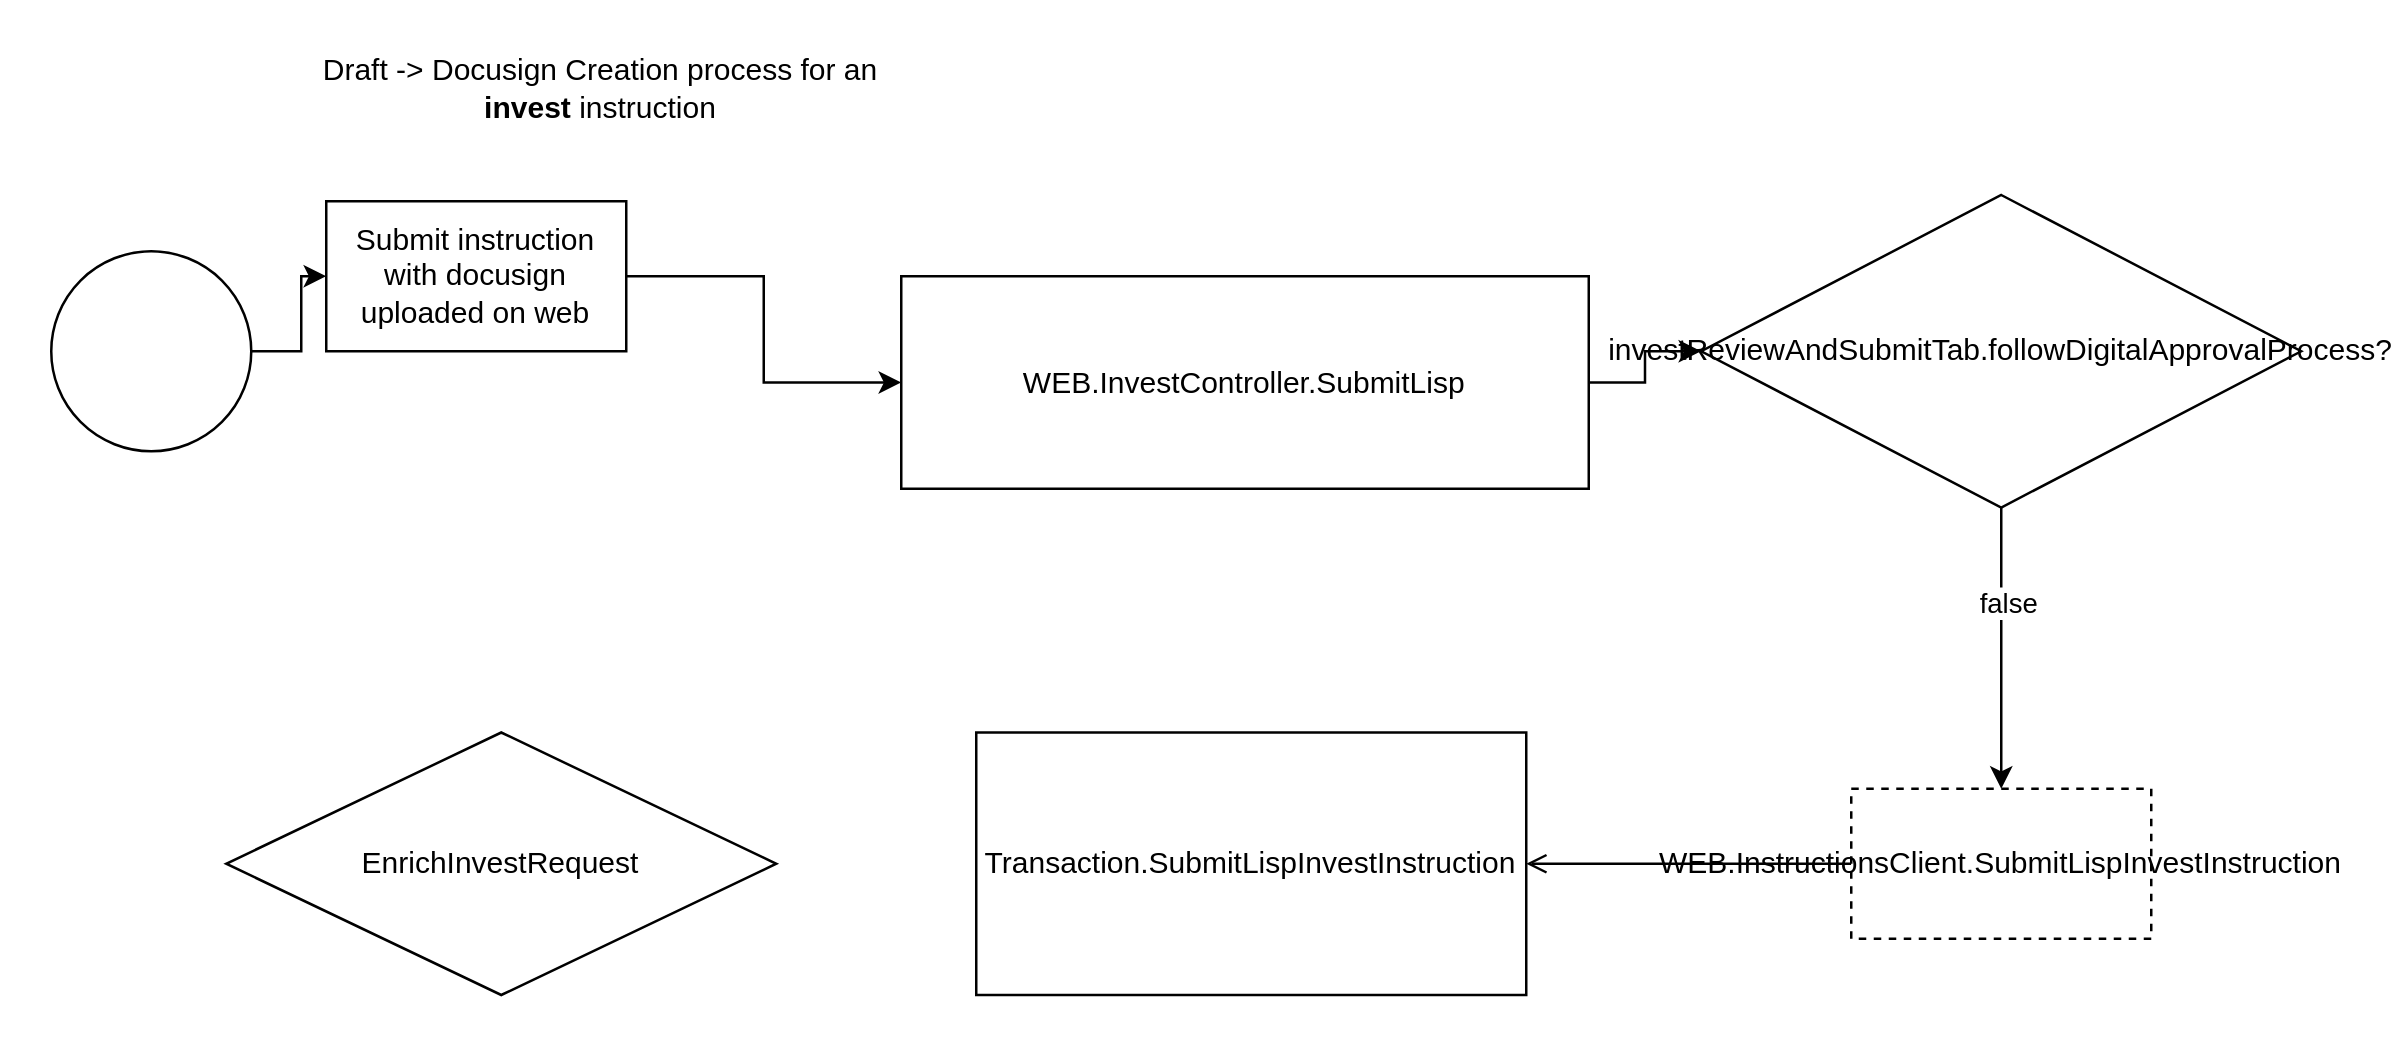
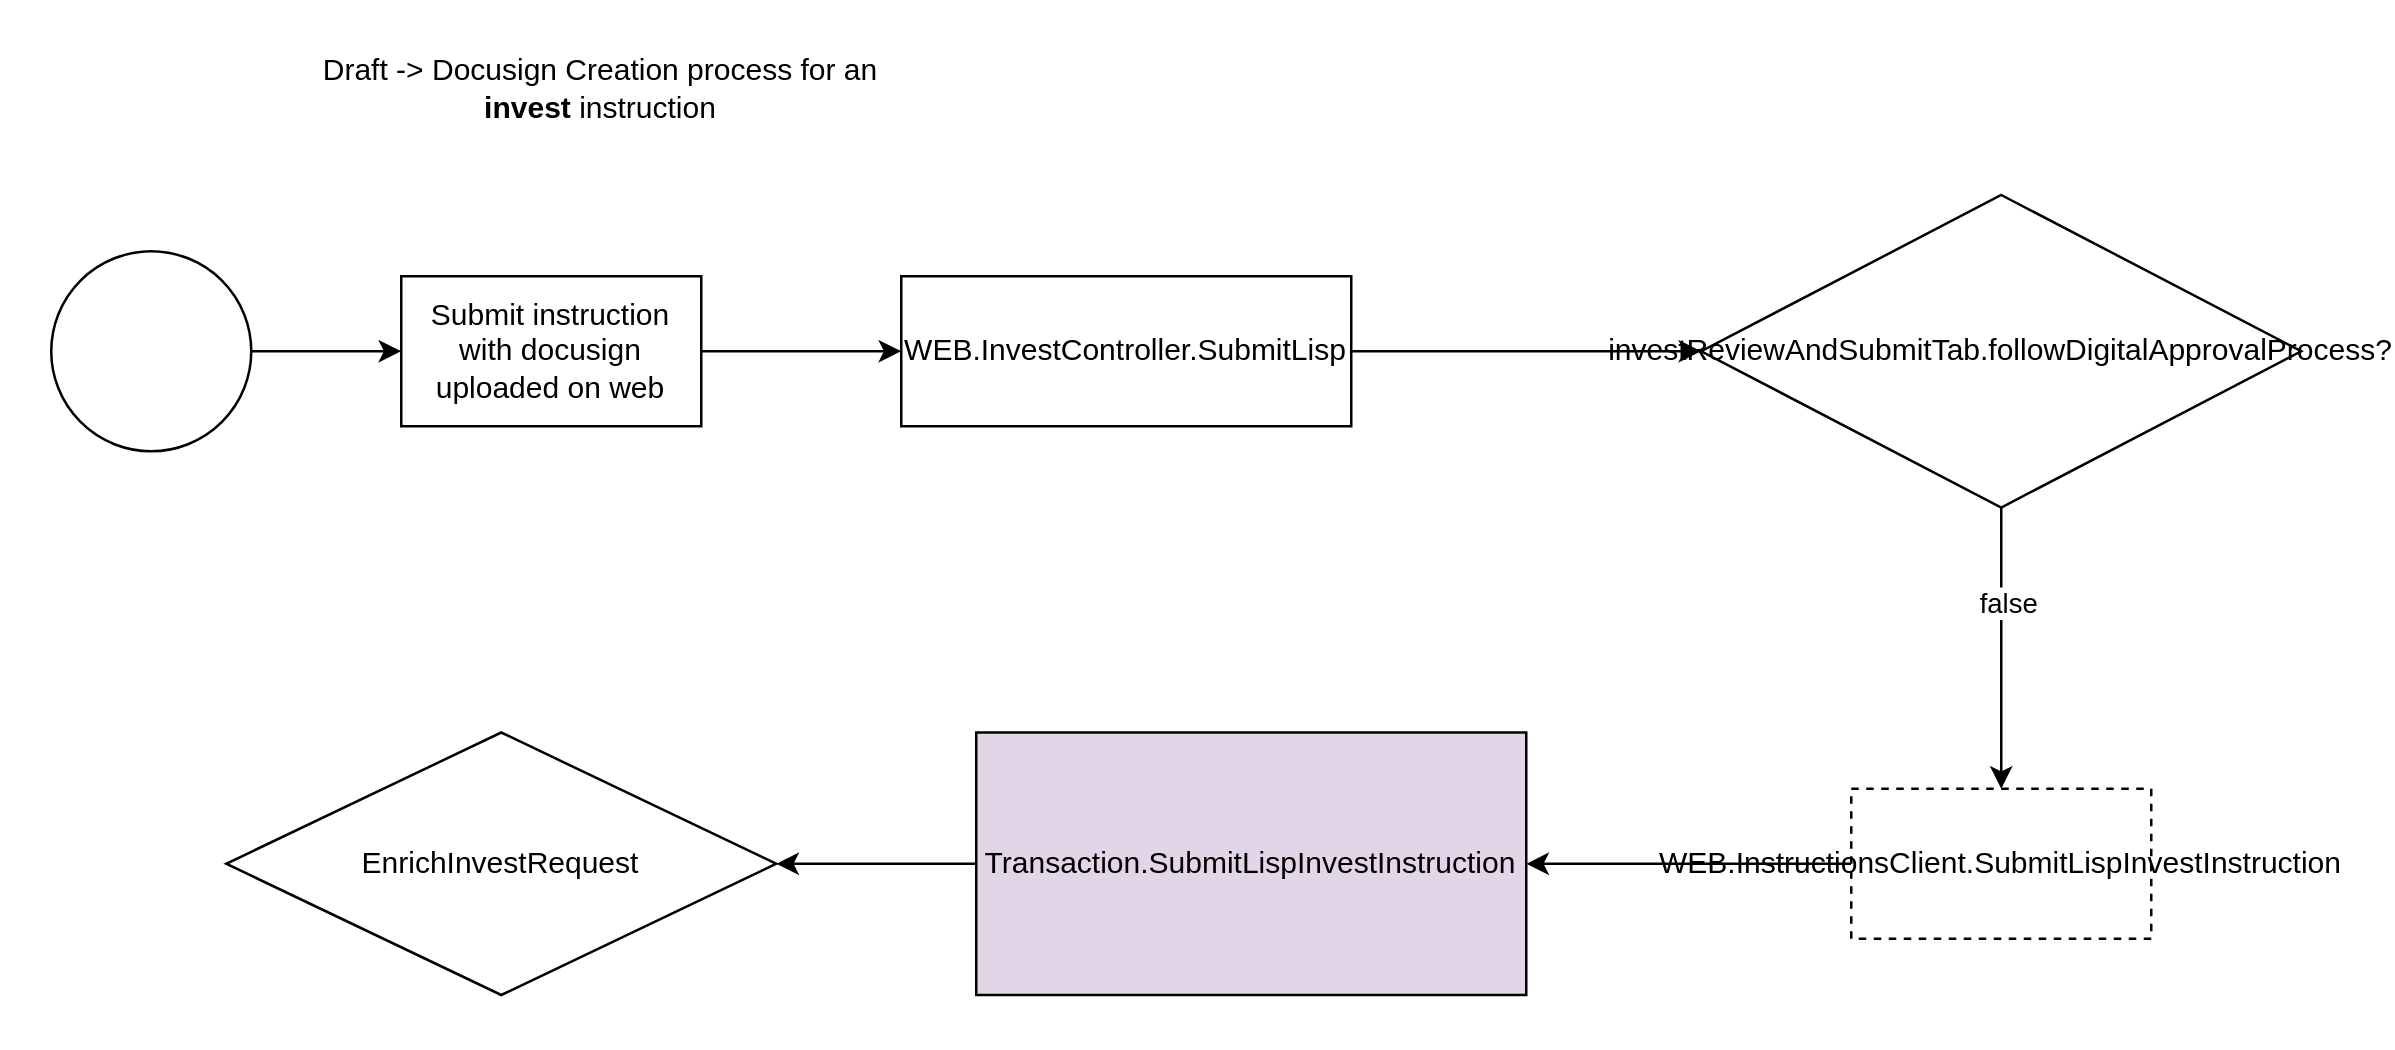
  <mxCell id="0" />
  <mxCell id="1" parent="0" />
  <mxCell id="2" value="Draft -&amp;gt; Docusign Creation process for an &lt;b&gt;invest&lt;/b&gt;&amp;nbsp;instruction" style="text;html=1;strokeColor=none;fillColor=none;align=center;verticalAlign=middle;whiteSpace=wrap;rounded=0;" vertex="1" parent="1"><mxGeometry x="90" y="20" width="300" height="30" as="geometry" /></mxCell>
  <mxCell id="3" value="" style="edgeStyle=orthogonalEdgeStyle;rounded=0;orthogonalLoop=1;jettySize=auto;html=1;" edge="1" parent="1" source="4" target="6"><mxGeometry relative="1" as="geometry" /></mxCell>
  <mxCell id="4" value="" style="ellipse;whiteSpace=wrap;html=1;aspect=fixed;" vertex="1" parent="1"><mxGeometry x="20" y="100" width="80" height="80" as="geometry" /></mxCell>
  <mxCell id="5" value="" style="edgeStyle=orthogonalEdgeStyle;rounded=0;orthogonalLoop=1;jettySize=auto;html=1;" edge="1" parent="1" source="6" target="8"><mxGeometry relative="1" as="geometry" /></mxCell>
- <mxCell id="6" value="Submit instruction with docusign uploaded on web" style="whiteSpace=wrap;html=1;" vertex="1" parent="1"><mxGeometry x="130" y="80" width="120" height="60" as="geometry" /></mxCell>
+ <mxCell id="6" value="Submit instruction with docusign uploaded on web" style="whiteSpace=wrap;html=1;" vertex="1" parent="1"><mxGeometry x="160" y="110" width="120" height="60" as="geometry" /></mxCell>
  <mxCell id="7" value="" style="edgeStyle=orthogonalEdgeStyle;rounded=0;orthogonalLoop=1;jettySize=auto;html=1;" edge="1" parent="1" source="8" target="11"><mxGeometry relative="1" as="geometry" /></mxCell>
- <mxCell id="8" value="WEB.InvestController.SubmitLisp" style="whiteSpace=wrap;html=1;" vertex="1" parent="1"><mxGeometry x="360" y="110" width="275" height="85" as="geometry" /></mxCell>
+ <mxCell id="8" value="WEB.InvestController.SubmitLisp" style="whiteSpace=wrap;html=1;" vertex="1" parent="1"><mxGeometry x="360" y="110" width="180" height="60" as="geometry" /></mxCell>
  <mxCell id="9" value="" style="edgeStyle=orthogonalEdgeStyle;rounded=0;orthogonalLoop=1;jettySize=auto;html=1;" edge="1" parent="1" source="11" target="13"><mxGeometry relative="1" as="geometry" /></mxCell>
  <mxCell id="10" value="false" style="edgeLabel;html=1;align=center;verticalAlign=middle;resizable=0;points=[];" vertex="1" connectable="0" parent="9"><mxGeometry x="-0.319" y="2" relative="1" as="geometry"><mxPoint as="offset" /></mxGeometry></mxCell>
  <mxCell id="11" value="investReviewAndSubmitTab.followDigitalApprovalProcess?" style="rhombus;whiteSpace=wrap;html=1;" vertex="1" parent="1"><mxGeometry x="680" y="77.5" width="240" height="125" as="geometry" /></mxCell>
- <mxCell id="12" value="" style="edgeStyle=orthogonalEdgeStyle;rounded=0;orthogonalLoop=1;jettySize=auto;html=1;endArrow=open;" edge="1" parent="1" source="13" target="15"><mxGeometry relative="1" as="geometry" /></mxCell>
+ <mxCell id="12" value="" style="edgeStyle=orthogonalEdgeStyle;rounded=0;orthogonalLoop=1;jettySize=auto;html=1;" edge="1" parent="1" source="13" target="15"><mxGeometry relative="1" as="geometry" /></mxCell>
  <mxCell id="13" value="WEB.InstructionsClient.SubmitLispInvestInstruction" style="whiteSpace=wrap;html=1;dashed=1;" vertex="1" parent="1"><mxGeometry x="740" y="315" width="120" height="60" as="geometry" /></mxCell>
- <mxCell id="15" value="Transaction.SubmitLispInvestInstruction" style="whiteSpace=wrap;html=1;" vertex="1" parent="1"><mxGeometry x="390" y="292.5" width="220" height="105" as="geometry" /></mxCell>
+ <mxCell id="14" value="" style="edgeStyle=orthogonalEdgeStyle;rounded=0;orthogonalLoop=1;jettySize=auto;html=1;" edge="1" parent="1" source="15" target="16"><mxGeometry relative="1" as="geometry" /></mxCell>
+ <mxCell id="15" value="Transaction.SubmitLispInvestInstruction" style="whiteSpace=wrap;html=1;fillColor=#e1d5e7;" vertex="1" parent="1"><mxGeometry x="390" y="292.5" width="220" height="105" as="geometry" /></mxCell>
  <mxCell id="16" value="EnrichInvestRequest" style="rhombus;whiteSpace=wrap;html=1;" vertex="1" parent="1"><mxGeometry x="90" y="292.5" width="220" height="105" as="geometry" /></mxCell>
